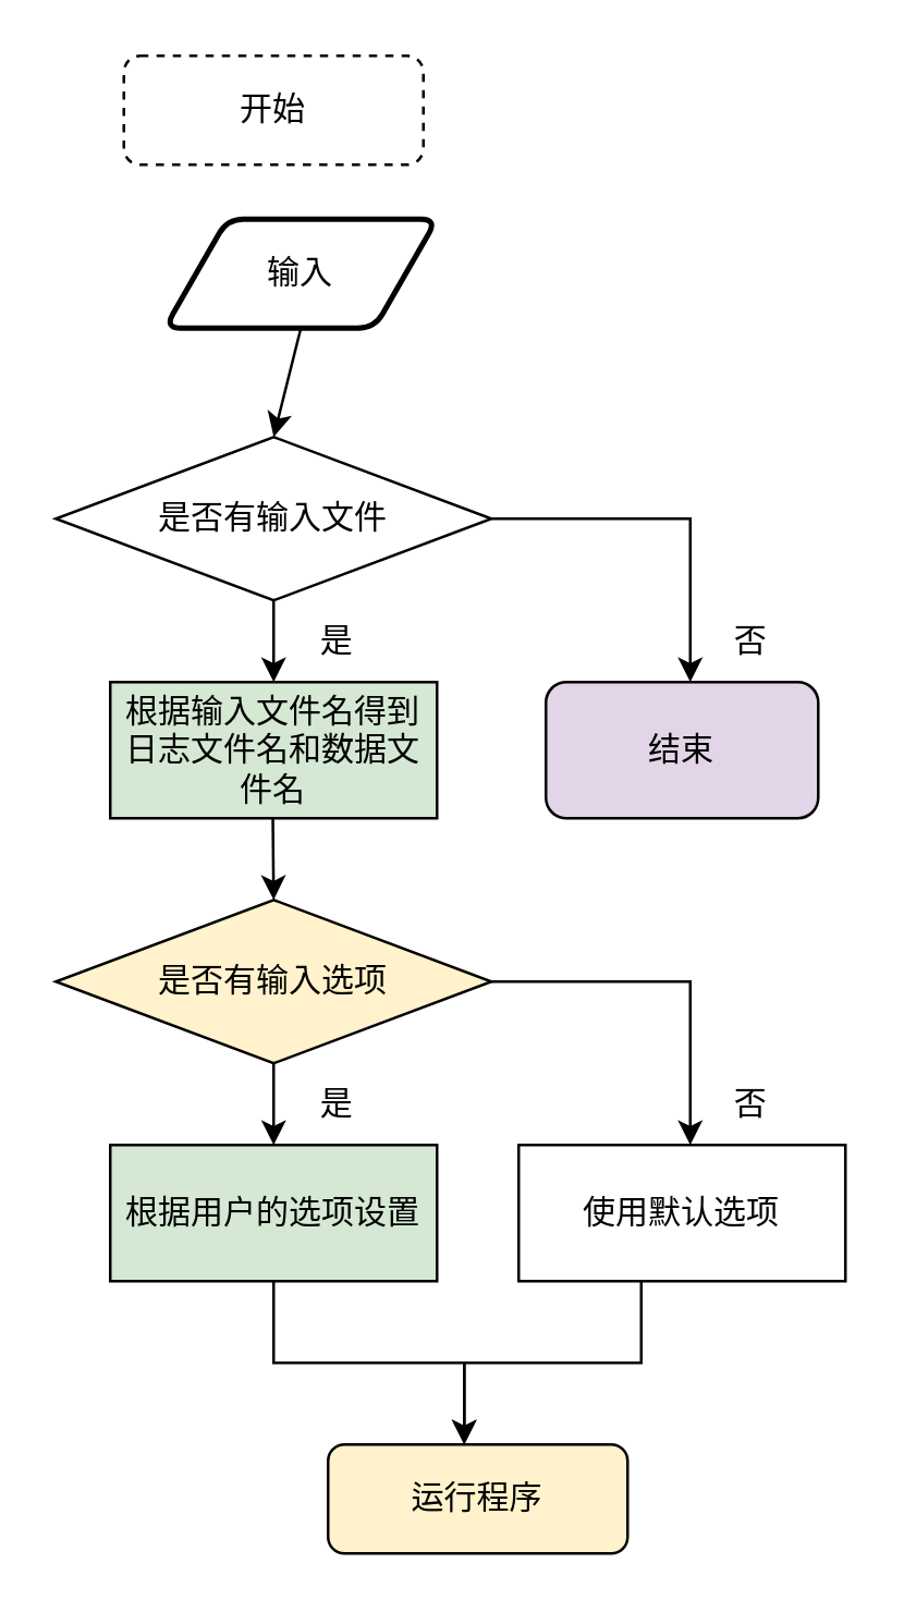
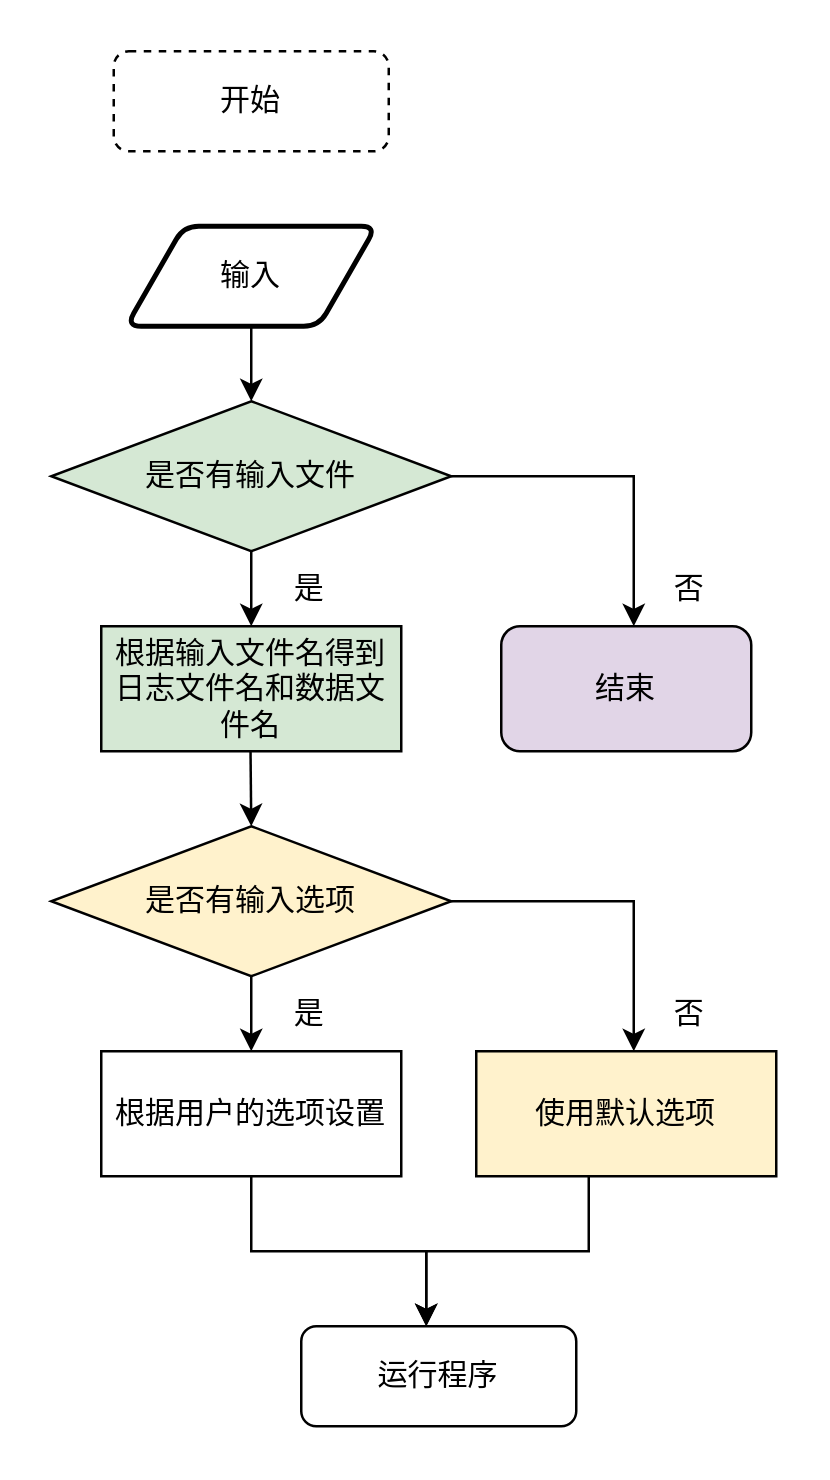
  <mxCell id="0" />
  <mxCell id="1" parent="0" />
  <mxCell id="2" value="开始" style="rounded=1;whiteSpace=wrap;html=1;dashed=1;" vertex="1" parent="1"><mxGeometry x="45" y="20" width="110" height="40" as="geometry" /></mxCell>
- <mxCell id="3" value="输入" style="shape=parallelogram;html=1;strokeWidth=2;perimeter=parallelogramPerimeter;whiteSpace=wrap;rounded=1;arcSize=12;size=0.23;" vertex="1" parent="1"><mxGeometry x="60" y="80" width="100" height="40" as="geometry" /></mxCell>
+ <mxCell id="3" value="输入" style="shape=parallelogram;html=1;strokeWidth=2;perimeter=parallelogramPerimeter;whiteSpace=wrap;rounded=1;arcSize=12;size=0.23;" vertex="1" parent="1"><mxGeometry x="50" y="90" width="100" height="40" as="geometry" /></mxCell>
  <mxCell id="4" value="" style="endArrow=classic;html=1;rounded=0;exitX=0.5;exitY=1;exitDx=0;exitDy=0;" edge="1" parent="1" source="3"><mxGeometry width="50" height="50" relative="1" as="geometry"><mxPoint x="100" y="290" as="sourcePoint" /><mxPoint x="100" y="160" as="targetPoint" /></mxGeometry></mxCell>
- <mxCell id="5" value="是否有输入文件" style="rhombus;whiteSpace=wrap;html=1;" vertex="1" parent="1"><mxGeometry x="20" y="160" width="160" height="60" as="geometry" /></mxCell>
+ <mxCell id="5" value="是否有输入文件" style="rhombus;whiteSpace=wrap;html=1;fillColor=#d5e8d4;" vertex="1" parent="1"><mxGeometry x="20" y="160" width="160" height="60" as="geometry" /></mxCell>
  <mxCell id="6" value="根据输入文件名得到日志文件名和数据文件名" style="rounded=0;whiteSpace=wrap;html=1;fillColor=#d5e8d4;" vertex="1" parent="1"><mxGeometry x="40" y="250" width="120" height="50" as="geometry" /></mxCell>
  <mxCell id="7" value="" style="endArrow=classic;html=1;rounded=0;exitX=0.5;exitY=1;exitDx=0;exitDy=0;" edge="1" parent="1" source="5"><mxGeometry width="50" height="50" relative="1" as="geometry"><mxPoint x="97.26" y="240" as="sourcePoint" /><mxPoint x="100" y="250" as="targetPoint" /></mxGeometry></mxCell>
  <mxCell id="8" value="是" style="text;html=1;align=center;verticalAlign=middle;resizable=0;points=[];autosize=1;strokeColor=none;fillColor=none;" vertex="1" parent="1"><mxGeometry x="102.5" y="220" width="40" height="30" as="geometry" /></mxCell>
  <mxCell id="9" value="" style="endArrow=classic;html=1;rounded=0;exitX=1;exitY=0.5;exitDx=0;exitDy=0;" edge="1" parent="1" source="5"><mxGeometry width="50" height="50" relative="1" as="geometry"><mxPoint x="177.5" y="210" as="sourcePoint" /><mxPoint x="253" y="250" as="targetPoint" /><Array as="points"><mxPoint x="253" y="190" /></Array></mxGeometry></mxCell>
  <mxCell id="10" value="否" style="text;html=1;align=center;verticalAlign=middle;resizable=0;points=[];autosize=1;strokeColor=none;fillColor=none;" vertex="1" parent="1"><mxGeometry x="255" y="220" width="40" height="30" as="geometry" /></mxCell>
  <mxCell id="11" value="结束" style="rounded=1;whiteSpace=wrap;html=1;fillColor=#e1d5e7;" vertex="1" parent="1"><mxGeometry x="200" y="250" width="100" height="50" as="geometry" /></mxCell>
  <mxCell id="12" value="是否有输入选项" style="rhombus;whiteSpace=wrap;html=1;fillColor=#fff2cc;" vertex="1" parent="1"><mxGeometry x="20" y="330" width="160" height="60" as="geometry" /></mxCell>
- <mxCell id="13" value="根据用户的选项设置" style="rounded=0;whiteSpace=wrap;html=1;fillColor=#d5e8d4;" vertex="1" parent="1"><mxGeometry x="40" y="420" width="120" height="50" as="geometry" /></mxCell>
+ <mxCell id="13" value="根据用户的选项设置" style="rounded=0;whiteSpace=wrap;html=1;" vertex="1" parent="1"><mxGeometry x="40" y="420" width="120" height="50" as="geometry" /></mxCell>
  <mxCell id="14" value="" style="endArrow=classic;html=1;rounded=0;exitX=0.5;exitY=1;exitDx=0;exitDy=0;" edge="1" parent="1" source="12"><mxGeometry width="50" height="50" relative="1" as="geometry"><mxPoint x="97.26" y="410" as="sourcePoint" /><mxPoint x="100" y="420" as="targetPoint" /></mxGeometry></mxCell>
  <mxCell id="15" value="是" style="text;html=1;align=center;verticalAlign=middle;resizable=0;points=[];autosize=1;strokeColor=none;fillColor=none;" vertex="1" parent="1"><mxGeometry x="102.5" y="390" width="40" height="30" as="geometry" /></mxCell>
  <mxCell id="16" value="" style="endArrow=classic;html=1;rounded=0;exitX=1;exitY=0.5;exitDx=0;exitDy=0;" edge="1" parent="1" source="12"><mxGeometry width="50" height="50" relative="1" as="geometry"><mxPoint x="177.5" y="380" as="sourcePoint" /><mxPoint x="253" y="420" as="targetPoint" /><Array as="points"><mxPoint x="253" y="360" /></Array></mxGeometry></mxCell>
  <mxCell id="17" value="否" style="text;html=1;align=center;verticalAlign=middle;resizable=0;points=[];autosize=1;strokeColor=none;fillColor=none;" vertex="1" parent="1"><mxGeometry x="255" y="390" width="40" height="30" as="geometry" /></mxCell>
  <mxCell id="18" value="" style="endArrow=classic;html=1;rounded=0;exitX=0.5;exitY=1;exitDx=0;exitDy=0;" edge="1" parent="1"><mxGeometry width="50" height="50" relative="1" as="geometry"><mxPoint x="99.71" y="300" as="sourcePoint" /><mxPoint x="100" y="330" as="targetPoint" /></mxGeometry></mxCell>
- <mxCell id="19" value="使用默认选项" style="rounded=0;whiteSpace=wrap;html=1;" vertex="1" parent="1"><mxGeometry x="190" y="420" width="120" height="50" as="geometry" /></mxCell>
+ <mxCell id="19" value="使用默认选项" style="rounded=0;whiteSpace=wrap;html=1;fillColor=#fff2cc;" vertex="1" parent="1"><mxGeometry x="190" y="420" width="120" height="50" as="geometry" /></mxCell>
  <mxCell id="20" value="" style="endArrow=classic;html=1;rounded=0;exitX=0.5;exitY=1;exitDx=0;exitDy=0;" edge="1" parent="1" source="13"><mxGeometry width="50" height="50" relative="1" as="geometry"><mxPoint x="170" y="430" as="sourcePoint" /><mxPoint x="170" y="530" as="targetPoint" /><Array as="points"><mxPoint x="100" y="500" /><mxPoint x="170" y="500" /></Array></mxGeometry></mxCell>
  <mxCell id="21" value="" style="endArrow=classic;html=1;rounded=0;exitX=0.5;exitY=1;exitDx=0;exitDy=0;" edge="1" parent="1"><mxGeometry width="50" height="50" relative="1" as="geometry"><mxPoint x="235" y="470" as="sourcePoint" /><mxPoint x="170" y="530" as="targetPoint" /><Array as="points"><mxPoint x="235" y="500" /><mxPoint x="170" y="500" /></Array></mxGeometry></mxCell>
- <mxCell id="22" value="运行程序" style="rounded=1;whiteSpace=wrap;html=1;fillColor=#fff2cc;" vertex="1" parent="1"><mxGeometry x="120" y="530" width="110" height="40" as="geometry" /></mxCell>
+ <mxCell id="22" value="运行程序" style="rounded=1;whiteSpace=wrap;html=1;" vertex="1" parent="1"><mxGeometry x="120" y="530" width="110" height="40" as="geometry" /></mxCell>
